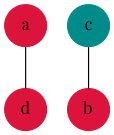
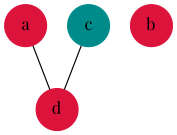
  graph {
    fontname="Playfair Display"
    node [color=crimson fontname="Playfair Display" shape=circle style=filled]
    edge [fontname="Playfair Display"]
    a
    d
    c [color=cyan4]
    b
    a -- d
-   c -- b
+   c -- d
  }
